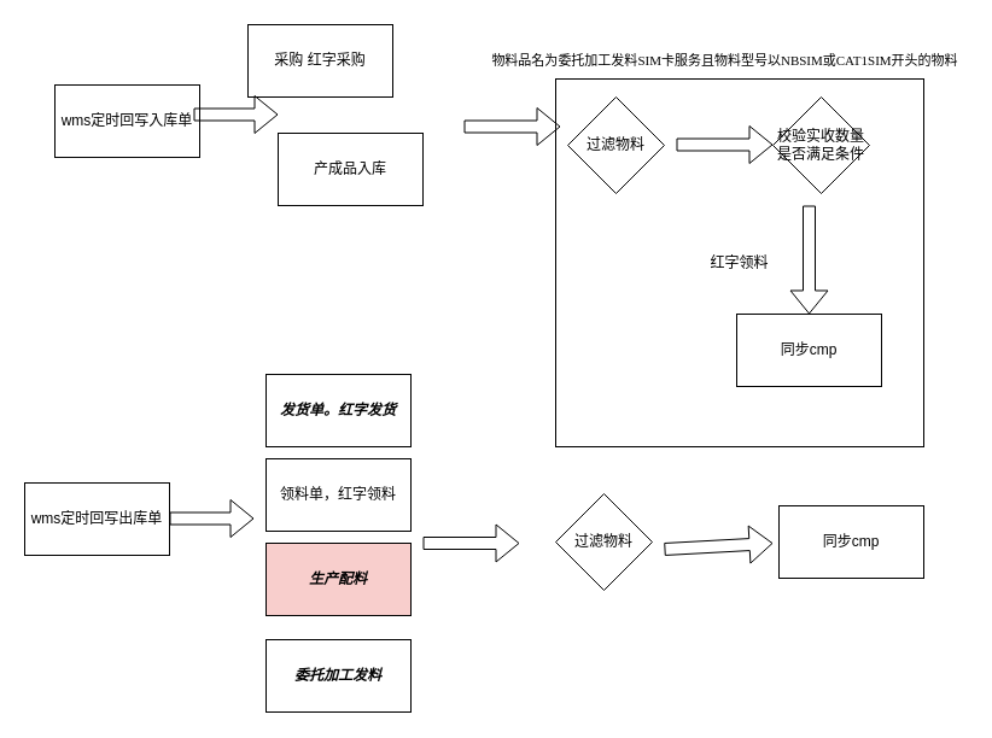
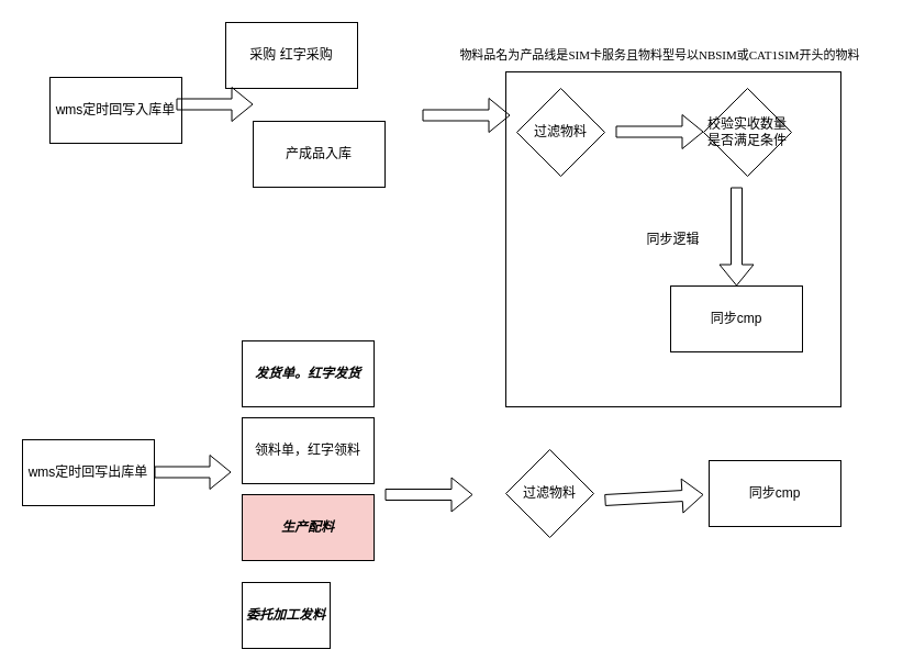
  <mxCell id="0" />
  <mxCell id="1" parent="0" />
- <mxCell id="2" value="红字领料" style="whiteSpace=wrap;html=1;aspect=fixed;" vertex="1" parent="1"><mxGeometry x="460" y="65" width="305" height="305" as="geometry" /></mxCell>
+ <mxCell id="2" value="同步逻辑" style="whiteSpace=wrap;html=1;aspect=fixed;" vertex="1" parent="1"><mxGeometry x="460" y="65" width="305" height="305" as="geometry" /></mxCell>
  <mxCell id="3" value="wms定时回写入库单" style="rounded=0;whiteSpace=wrap;html=1;" vertex="1" parent="1"><mxGeometry x="45" y="70" width="120" height="60" as="geometry" /></mxCell>
  <mxCell id="4" value="采购 红字采购" style="rounded=0;whiteSpace=wrap;html=1;" vertex="1" parent="1"><mxGeometry x="205" y="20" width="120" height="60" as="geometry" /></mxCell>
  <mxCell id="5" value="产成品入库" style="rounded=0;whiteSpace=wrap;html=1;" vertex="1" parent="1"><mxGeometry x="230" y="110" width="120" height="60" as="geometry" /></mxCell>
  <mxCell id="6" value="过滤物料" style="rhombus;whiteSpace=wrap;html=1;" vertex="1" parent="1"><mxGeometry x="470" y="80" width="80" height="80" as="geometry" /></mxCell>
- <mxCell id="7" value="&lt;p style=&quot;font-size: 11px;&quot; class=&quot;MsoNormal&quot;&gt;物料品名为&lt;span style=&quot;font-family: 宋体; font-size: 11px;&quot;&gt;&lt;font style=&quot;font-size: 11px;&quot; face=&quot;宋体&quot;&gt;委托加工发料&lt;/font&gt;SIM卡服务且物料型号以NBSIM或CAT1SIM开头的物料&lt;/span&gt;&lt;/p&gt;" style="text;html=1;align=center;verticalAlign=middle;resizable=0;points=[];autosize=1;strokeColor=none;fillColor=none;" vertex="1" parent="1"><mxGeometry x="400" y="25" width="400" height="50" as="geometry" /></mxCell>
+ <mxCell id="7" value="&lt;p style=&quot;font-size: 11px;&quot; class=&quot;MsoNormal&quot;&gt;物料品名为&lt;span style=&quot;font-family: 宋体; font-size: 11px;&quot;&gt;&lt;font style=&quot;font-size: 11px;&quot; face=&quot;宋体&quot;&gt;产品线是&lt;/font&gt;SIM卡服务且物料型号以NBSIM或CAT1SIM开头的物料&lt;/span&gt;&lt;/p&gt;" style="text;html=1;align=center;verticalAlign=middle;resizable=0;points=[];autosize=1;strokeColor=none;fillColor=none;" vertex="1" parent="1"><mxGeometry x="400" y="25" width="400" height="50" as="geometry" /></mxCell>
  <mxCell id="8" value="" style="shape=flexArrow;endArrow=classic;html=1;rounded=0;" edge="1" parent="1"><mxGeometry width="50" height="50" relative="1" as="geometry"><mxPoint x="140" y="429.5" as="sourcePoint" /><mxPoint x="210" y="429.5" as="targetPoint" /></mxGeometry></mxCell>
  <mxCell id="9" value="" style="shape=flexArrow;endArrow=classic;html=1;rounded=0;" edge="1" parent="1"><mxGeometry width="50" height="50" relative="1" as="geometry"><mxPoint x="350" y="450" as="sourcePoint" /><mxPoint x="430" y="450" as="targetPoint" /></mxGeometry></mxCell>
  <mxCell id="10" value="校验实收数量是否满足条件" style="rhombus;whiteSpace=wrap;html=1;" vertex="1" parent="1"><mxGeometry x="640" y="80" width="80" height="80" as="geometry" /></mxCell>
  <mxCell id="11" value="同步cmp" style="rounded=0;whiteSpace=wrap;html=1;" vertex="1" parent="1"><mxGeometry x="610" y="260" width="120" height="60" as="geometry" /></mxCell>
  <mxCell id="12" value="" style="shape=flexArrow;endArrow=classic;html=1;rounded=0;" edge="1" parent="1"><mxGeometry width="50" height="50" relative="1" as="geometry"><mxPoint x="560" y="119.5" as="sourcePoint" /><mxPoint x="640" y="119.5" as="targetPoint" /></mxGeometry></mxCell>
  <mxCell id="13" value="" style="shape=flexArrow;endArrow=classic;html=1;rounded=0;" edge="1" parent="1" target="11"><mxGeometry width="50" height="50" relative="1" as="geometry"><mxPoint x="670" y="170" as="sourcePoint" /><mxPoint x="730" y="170" as="targetPoint" /></mxGeometry></mxCell>
  <mxCell id="14" value="wms定时回写出库单" style="rounded=0;whiteSpace=wrap;html=1;" vertex="1" parent="1"><mxGeometry x="20" y="400" width="120" height="60" as="geometry" /></mxCell>
  <mxCell id="15" value="&lt;h4&gt;&lt;i&gt;发货单。红字发货&lt;/i&gt;&lt;/h4&gt;" style="rounded=0;whiteSpace=wrap;html=1;" vertex="1" parent="1"><mxGeometry x="220" y="310" width="120" height="60" as="geometry" /></mxCell>
  <mxCell id="16" value="领料单，红字领料" style="rounded=0;whiteSpace=wrap;html=1;" vertex="1" parent="1"><mxGeometry x="220" y="380" width="120" height="60" as="geometry" /></mxCell>
  <mxCell id="17" value="&lt;h4&gt;&lt;i&gt;生产配料&lt;/i&gt;&lt;/h4&gt;" style="rounded=0;whiteSpace=wrap;html=1;fillColor=#f8cecc;" vertex="1" parent="1"><mxGeometry x="220" y="450" width="120" height="60" as="geometry" /></mxCell>
- <mxCell id="18" value="&lt;h4&gt;&lt;i&gt;委托加工发料&lt;/i&gt;&lt;/h4&gt;" style="rounded=0;whiteSpace=wrap;html=1;" vertex="1" parent="1"><mxGeometry x="220" y="530" width="120" height="60" as="geometry" /></mxCell>
+ <mxCell id="18" value="&lt;h4&gt;&lt;i&gt;委托加工发料&lt;/i&gt;&lt;/h4&gt;" style="rounded=0;whiteSpace=wrap;html=1;" vertex="1" parent="1"><mxGeometry x="220" y="530" width="80" height="60" as="geometry" /></mxCell>
  <mxCell id="19" value="" style="shape=flexArrow;endArrow=classic;html=1;rounded=0;" edge="1" parent="1"><mxGeometry width="50" height="50" relative="1" as="geometry"><mxPoint x="160" y="94.5" as="sourcePoint" /><mxPoint x="230" y="94.5" as="targetPoint" /></mxGeometry></mxCell>
  <mxCell id="20" value="" style="shape=flexArrow;endArrow=classic;html=1;rounded=0;" edge="1" parent="1"><mxGeometry width="50" height="50" relative="1" as="geometry"><mxPoint x="384" y="104.5" as="sourcePoint" /><mxPoint x="464" y="104.5" as="targetPoint" /></mxGeometry></mxCell>
  <mxCell id="21" value="过滤物料" style="rhombus;whiteSpace=wrap;html=1;" vertex="1" parent="1"><mxGeometry x="460" y="409" width="80" height="80" as="geometry" /></mxCell>
  <mxCell id="22" value="" style="shape=flexArrow;endArrow=classic;html=1;rounded=0;" edge="1" parent="1"><mxGeometry width="50" height="50" relative="1" as="geometry"><mxPoint x="550" y="455" as="sourcePoint" /><mxPoint x="640" y="450" as="targetPoint" /></mxGeometry></mxCell>
  <mxCell id="23" value="同步cmp" style="rounded=0;whiteSpace=wrap;html=1;" vertex="1" parent="1"><mxGeometry x="645" y="419" width="120" height="60" as="geometry" /></mxCell>
